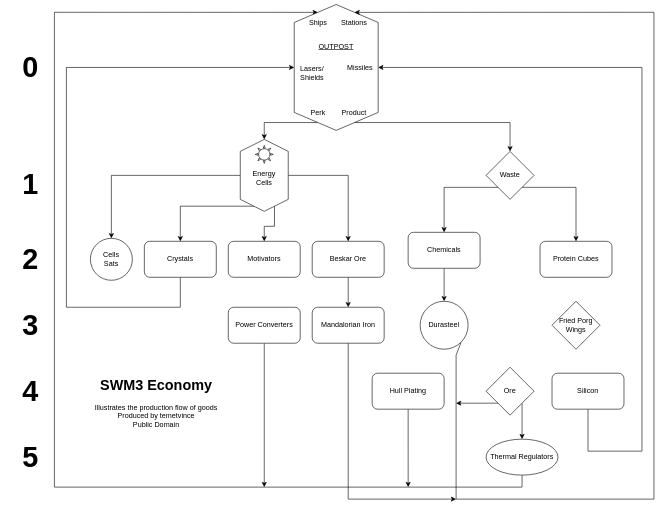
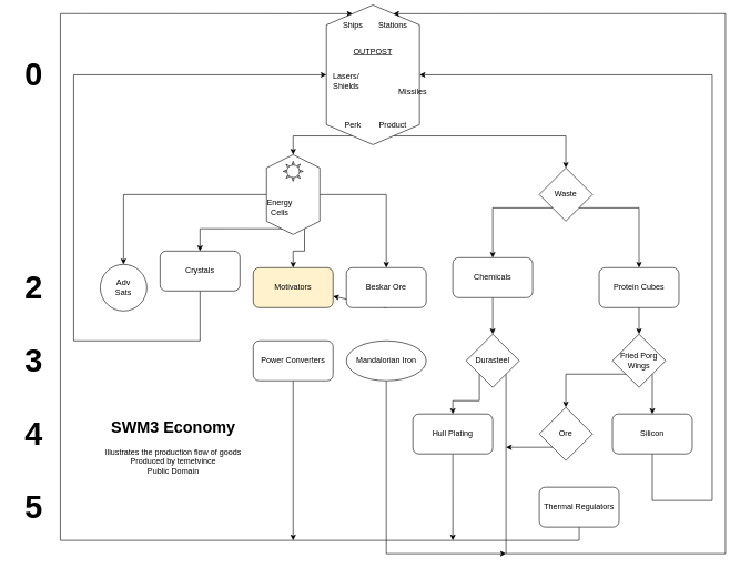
  <mxCell id="0" />
  <mxCell id="1" parent="0" />
  <mxCell id="2" style="edgeStyle=none;rounded=0;orthogonalLoop=1;jettySize=auto;html=1;exitX=0.5;exitY=1;exitDx=0;exitDy=0;entryX=0.5;entryY=1;entryDx=0;entryDy=0;" parent="1" source="3" target="23" edge="1"><mxGeometry relative="1" as="geometry"><Array as="points"><mxPoint x="300" y="512" /><mxPoint x="110" y="512" /><mxPoint x="110" y="112" /></Array></mxGeometry></mxCell>
- <mxCell id="3" value="Crystals" style="rounded=1;whiteSpace=wrap;html=1;" parent="1" vertex="1"><mxGeometry x="240" y="402" width="120" height="60" as="geometry" /></mxCell>
- <mxCell id="4" value="Motivators" style="rounded=1;whiteSpace=wrap;html=1;" parent="1" vertex="1"><mxGeometry x="380" y="402" width="120" height="60" as="geometry" /></mxCell>
- <mxCell id="5" style="edgeStyle=none;rounded=0;orthogonalLoop=1;jettySize=auto;html=1;exitX=0.5;exitY=1;exitDx=0;exitDy=0;entryX=0.5;entryY=0;entryDx=0;entryDy=0;" parent="1" source="6" target="12" edge="1"><mxGeometry relative="1" as="geometry" /></mxCell>
+ <mxCell id="3" value="Crystals" style="rounded=1;whiteSpace=wrap;html=1;" parent="1" vertex="1"><mxGeometry x="240" y="377" width="120" height="60" as="geometry" /></mxCell>
+ <mxCell id="4" value="Motivators" style="rounded=1;whiteSpace=wrap;html=1;fillColor=#fff2cc;" parent="1" vertex="1"><mxGeometry x="380" y="402" width="120" height="60" as="geometry" /></mxCell>
+ <mxCell id="5" style="edgeStyle=none;rounded=0;orthogonalLoop=1;jettySize=auto;html=1;exitX=0.5;exitY=1;exitDx=0;exitDy=0;" parent="1" source="6" target="4" edge="1"><mxGeometry relative="1" as="geometry" /></mxCell>
  <mxCell id="6" value="Beskar Ore" style="rounded=1;whiteSpace=wrap;html=1;" parent="1" vertex="1"><mxGeometry x="520" y="402" width="120" height="60" as="geometry" /></mxCell>
  <mxCell id="7" style="edgeStyle=orthogonalEdgeStyle;rounded=0;orthogonalLoop=1;jettySize=auto;html=1;exitX=0.5;exitY=1;exitDx=0;exitDy=0;entryX=0.5;entryY=0;entryDx=0;entryDy=0;" parent="1" source="8" target="40" edge="1"><mxGeometry relative="1" as="geometry"><mxPoint x="655" y="599.5" as="targetPoint" /></mxGeometry></mxCell>
  <mxCell id="8" value="Chemicals" style="rounded=1;whiteSpace=wrap;html=1;" parent="1" vertex="1"><mxGeometry x="680" y="387" width="120" height="60" as="geometry" /></mxCell>
+ <mxCell id="9" style="edgeStyle=orthogonalEdgeStyle;rounded=0;orthogonalLoop=1;jettySize=auto;html=1;exitX=0.5;exitY=1;exitDx=0;exitDy=0;entryX=0.5;entryY=0;entryDx=0;entryDy=0;" parent="1" source="10" target="34" edge="1"><mxGeometry relative="1" as="geometry"><mxPoint x="785" y="599.5" as="targetPoint" /></mxGeometry></mxCell>
  <mxCell id="10" value="Protein Cubes" style="rounded=1;whiteSpace=wrap;html=1;" parent="1" vertex="1"><mxGeometry x="900" y="402" width="120" height="60" as="geometry" /></mxCell>
  <mxCell id="11" style="edgeStyle=none;rounded=0;orthogonalLoop=1;jettySize=auto;html=1;exitX=0.5;exitY=1;exitDx=0;exitDy=0;" parent="1" source="12" edge="1"><mxGeometry relative="1" as="geometry"><mxPoint x="760" y="832" as="targetPoint" /><Array as="points"><mxPoint x="580" y="832" /></Array></mxGeometry></mxCell>
- <mxCell id="12" value="Mandalorian Iron" style="rounded=1;whiteSpace=wrap;html=1;" parent="1" vertex="1"><mxGeometry x="520" y="512" width="120" height="60" as="geometry" /></mxCell>
+ <mxCell id="12" value="Mandalorian Iron" style="ellipse;whiteSpace=wrap;html=1;" parent="1" vertex="1"><mxGeometry x="520" y="512" width="120" height="60" as="geometry" /></mxCell>
  <mxCell id="13" style="edgeStyle=none;rounded=0;orthogonalLoop=1;jettySize=auto;html=1;exitX=0.5;exitY=1;exitDx=0;exitDy=0;" parent="1" source="14" edge="1"><mxGeometry relative="1" as="geometry"><mxPoint x="440" y="812" as="targetPoint" /></mxGeometry></mxCell>
  <mxCell id="14" value="Power Converters" style="rounded=1;whiteSpace=wrap;html=1;" parent="1" vertex="1"><mxGeometry x="380" y="512" width="120" height="60" as="geometry" /></mxCell>
  <mxCell id="15" style="edgeStyle=none;rounded=0;orthogonalLoop=1;jettySize=auto;html=1;exitX=0.5;exitY=1;exitDx=0;exitDy=0;entryX=0.5;entryY=0;entryDx=0;entryDy=0;" parent="1" source="16" target="23" edge="1"><mxGeometry relative="1" as="geometry"><Array as="points"><mxPoint x="980" y="752" /><mxPoint x="1070" y="752" /><mxPoint x="1070" y="112" /></Array></mxGeometry></mxCell>
  <mxCell id="16" value="Silicon" style="rounded=1;whiteSpace=wrap;html=1;" parent="1" vertex="1"><mxGeometry x="920" y="622" width="120" height="60" as="geometry" /></mxCell>
  <mxCell id="17" style="edgeStyle=none;rounded=0;orthogonalLoop=1;jettySize=auto;html=1;exitX=0.5;exitY=1;exitDx=0;exitDy=0;" parent="1" source="18" edge="1"><mxGeometry relative="1" as="geometry"><mxPoint x="680.034" y="812" as="targetPoint" /></mxGeometry></mxCell>
  <mxCell id="18" value="Hull Plating" style="rounded=1;whiteSpace=wrap;html=1;" parent="1" vertex="1"><mxGeometry x="620" y="622" width="120" height="60" as="geometry" /></mxCell>
  <mxCell id="19" style="edgeStyle=none;rounded=0;orthogonalLoop=1;jettySize=auto;html=1;exitX=0.5;exitY=1;exitDx=0;exitDy=0;entryX=0;entryY=0.75;entryDx=0;entryDy=0;" parent="1" source="20" target="23" edge="1"><mxGeometry relative="1" as="geometry"><mxPoint x="440" y="812" as="targetPoint" /><Array as="points"><mxPoint x="870" y="812" /><mxPoint x="90" y="812" /><mxPoint x="90" y="20" /></Array></mxGeometry></mxCell>
- <mxCell id="20" value="Thermal Regulators" style="ellipse;whiteSpace=wrap;html=1;" parent="1" vertex="1"><mxGeometry x="810" y="732" width="120" height="60" as="geometry" /></mxCell>
+ <mxCell id="20" value="Thermal Regulators" style="rounded=1;whiteSpace=wrap;html=1;" parent="1" vertex="1"><mxGeometry x="810" y="732" width="120" height="60" as="geometry" /></mxCell>
  <mxCell id="21" style="edgeStyle=orthogonalEdgeStyle;rounded=0;orthogonalLoop=1;jettySize=auto;html=1;exitX=1;exitY=0.25;exitDx=0;exitDy=0;entryX=0.5;entryY=0;entryDx=0;entryDy=0;" parent="1" source="23" target="31" edge="1"><mxGeometry relative="1" as="geometry"><mxPoint x="720" y="312" as="targetPoint" /></mxGeometry></mxCell>
  <mxCell id="22" style="edgeStyle=orthogonalEdgeStyle;rounded=0;orthogonalLoop=1;jettySize=auto;html=1;exitX=1;exitY=0.75;exitDx=0;exitDy=0;entryX=0;entryY=0.5;entryDx=0;entryDy=0;" parent="1" source="23" target="28" edge="1"><mxGeometry relative="1" as="geometry" /></mxCell>
  <mxCell id="23" value="" style="shape=hexagon;perimeter=hexagonPerimeter2;whiteSpace=wrap;html=1;fixedSize=1;rotation=90;size=30;labelBorderColor=none;labelBackgroundColor=none;" parent="1" vertex="1"><mxGeometry x="455" y="42" width="210" height="140" as="geometry" /></mxCell>
  <mxCell id="24" style="edgeStyle=orthogonalEdgeStyle;rounded=0;orthogonalLoop=1;jettySize=auto;html=1;exitX=0.5;exitY=1;exitDx=0;exitDy=0;entryX=0.5;entryY=0;entryDx=0;entryDy=0;" parent="1" source="28" target="49" edge="1"><mxGeometry relative="1" as="geometry"><mxPoint x="160" y="402" as="targetPoint" /></mxGeometry></mxCell>
  <mxCell id="25" style="edgeStyle=orthogonalEdgeStyle;rounded=0;orthogonalLoop=1;jettySize=auto;html=1;exitX=1;exitY=0.75;exitDx=0;exitDy=0;entryX=0.5;entryY=0;entryDx=0;entryDy=0;" parent="1" source="28" target="3" edge="1"><mxGeometry relative="1" as="geometry" /></mxCell>
  <mxCell id="26" style="edgeStyle=orthogonalEdgeStyle;rounded=0;orthogonalLoop=1;jettySize=auto;html=1;exitX=1;exitY=0.25;exitDx=0;exitDy=0;entryX=0.5;entryY=0;entryDx=0;entryDy=0;" parent="1" source="28" target="4" edge="1"><mxGeometry relative="1" as="geometry" /></mxCell>
  <mxCell id="27" style="edgeStyle=orthogonalEdgeStyle;rounded=0;orthogonalLoop=1;jettySize=auto;html=1;exitX=0.5;exitY=0;exitDx=0;exitDy=0;entryX=0.5;entryY=0;entryDx=0;entryDy=0;" parent="1" source="28" target="6" edge="1"><mxGeometry relative="1" as="geometry" /></mxCell>
  <mxCell id="28" value="" style="shape=hexagon;perimeter=hexagonPerimeter2;whiteSpace=wrap;html=1;fixedSize=1;rotation=90;" parent="1" vertex="1"><mxGeometry x="380" y="252" width="120" height="80" as="geometry" /></mxCell>
  <mxCell id="29" style="edgeStyle=orthogonalEdgeStyle;rounded=0;orthogonalLoop=1;jettySize=auto;html=1;exitX=0;exitY=1;exitDx=0;exitDy=0;entryX=0.5;entryY=0;entryDx=0;entryDy=0;" parent="1" source="31" target="8" edge="1"><mxGeometry relative="1" as="geometry" /></mxCell>
  <mxCell id="30" style="edgeStyle=orthogonalEdgeStyle;rounded=0;orthogonalLoop=1;jettySize=auto;html=1;exitX=1;exitY=1;exitDx=0;exitDy=0;entryX=0.5;entryY=0;entryDx=0;entryDy=0;" parent="1" source="31" target="10" edge="1"><mxGeometry relative="1" as="geometry" /></mxCell>
  <mxCell id="31" value="Waste" style="rhombus;whiteSpace=wrap;html=1;" parent="1" vertex="1"><mxGeometry x="810" y="252" width="80" height="80" as="geometry" /></mxCell>
+ <mxCell id="32" style="edgeStyle=orthogonalEdgeStyle;rounded=0;orthogonalLoop=1;jettySize=auto;html=1;exitX=1;exitY=1;exitDx=0;exitDy=0;entryX=0.5;entryY=0;entryDx=0;entryDy=0;" parent="1" source="34" target="16" edge="1"><mxGeometry relative="1" as="geometry" /></mxCell>
+ <mxCell id="33" style="edgeStyle=orthogonalEdgeStyle;rounded=0;orthogonalLoop=1;jettySize=auto;html=1;exitX=0;exitY=1;exitDx=0;exitDy=0;entryX=0.5;entryY=0;entryDx=0;entryDy=0;" parent="1" source="34" target="37" edge="1"><mxGeometry relative="1" as="geometry" /></mxCell>
  <mxCell id="34" value="Fried Porg Wings" style="rhombus;whiteSpace=wrap;html=1;" parent="1" vertex="1"><mxGeometry x="920" y="502" width="80" height="80" as="geometry" /></mxCell>
- <mxCell id="35" style="edgeStyle=orthogonalEdgeStyle;rounded=0;orthogonalLoop=1;jettySize=auto;html=1;exitX=1;exitY=1;exitDx=0;exitDy=0;entryX=0.5;entryY=0;entryDx=0;entryDy=0;" parent="1" source="37" target="20" edge="1"><mxGeometry relative="1" as="geometry" /></mxCell>
  <mxCell id="36" style="edgeStyle=none;rounded=0;orthogonalLoop=1;jettySize=auto;html=1;exitX=0;exitY=1;exitDx=0;exitDy=0;" parent="1" source="37" edge="1"><mxGeometry relative="1" as="geometry"><mxPoint x="760" y="672" as="targetPoint" /><Array as="points"><mxPoint x="780" y="672" /></Array></mxGeometry></mxCell>
  <mxCell id="37" value="Ore" style="rhombus;whiteSpace=wrap;html=1;" parent="1" vertex="1"><mxGeometry x="810" y="612" width="80" height="80" as="geometry" /></mxCell>
+ <mxCell id="38" style="edgeStyle=orthogonalEdgeStyle;rounded=0;orthogonalLoop=1;jettySize=auto;html=1;exitX=0;exitY=1;exitDx=0;exitDy=0;entryX=0.5;entryY=0;entryDx=0;entryDy=0;" parent="1" source="40" target="18" edge="1"><mxGeometry relative="1" as="geometry" /></mxCell>
  <mxCell id="39" style="edgeStyle=none;rounded=0;orthogonalLoop=1;jettySize=auto;html=1;exitX=1;exitY=1;exitDx=0;exitDy=0;entryX=0;entryY=0.25;entryDx=0;entryDy=0;" parent="1" source="40" target="23" edge="1"><mxGeometry relative="1" as="geometry"><Array as="points"><mxPoint x="760" y="592" /><mxPoint x="760" y="642" /><mxPoint x="760" y="832" /><mxPoint x="1090" y="832" /><mxPoint x="1090" y="20" /></Array></mxGeometry></mxCell>
- <mxCell id="40" value="Durasteel" style="ellipse;whiteSpace=wrap;html=1;" parent="1" vertex="1"><mxGeometry x="700" y="502" width="80" height="80" as="geometry" /></mxCell>
- <mxCell id="41" value="Energy&lt;br&gt;Cells" style="text;html=1;strokeColor=none;fillColor=none;align=center;verticalAlign=middle;whiteSpace=wrap;rounded=0;" parent="1" vertex="1"><mxGeometry x="410" y="282" width="60" height="30" as="geometry" /></mxCell>
+ <mxCell id="40" value="Durasteel" style="rhombus;whiteSpace=wrap;html=1;" parent="1" vertex="1"><mxGeometry x="700" y="502" width="80" height="80" as="geometry" /></mxCell>
+ <mxCell id="41" value="Energy&lt;br&gt;Cells" style="text;html=1;strokeColor=none;fillColor=none;align=center;verticalAlign=middle;whiteSpace=wrap;rounded=0;" parent="1" vertex="1"><mxGeometry x="390" y="297" width="60" height="30" as="geometry" /></mxCell>
  <mxCell id="42" value="OUTPOST" style="text;html=1;strokeColor=none;fillColor=none;align=center;verticalAlign=middle;whiteSpace=wrap;rounded=0;fontStyle=4" parent="1" vertex="1"><mxGeometry x="530" y="62" width="60" height="30" as="geometry" /></mxCell>
  <mxCell id="43" value="Ships" style="text;html=1;strokeColor=none;fillColor=none;align=center;verticalAlign=middle;whiteSpace=wrap;rounded=0;" parent="1" vertex="1"><mxGeometry x="500" y="22" width="60" height="30" as="geometry" /></mxCell>
  <mxCell id="44" value="Stations" style="text;html=1;strokeColor=none;fillColor=none;align=center;verticalAlign=middle;whiteSpace=wrap;rounded=0;" parent="1" vertex="1"><mxGeometry x="560" y="22" width="60" height="30" as="geometry" /></mxCell>
- <mxCell id="45" value="Missiles" style="text;html=1;strokeColor=none;fillColor=none;align=center;verticalAlign=middle;whiteSpace=wrap;rounded=0;" parent="1" vertex="1"><mxGeometry x="570" y="97" width="60" height="30" as="geometry" /></mxCell>
+ <mxCell id="45" value="Missiles" style="text;html=1;strokeColor=none;fillColor=none;align=center;verticalAlign=middle;whiteSpace=wrap;rounded=0;" parent="1" vertex="1"><mxGeometry x="590" y="122" width="60" height="30" as="geometry" /></mxCell>
  <mxCell id="46" value="Lasers/&lt;br&gt;Shields" style="text;html=1;strokeColor=none;fillColor=none;align=center;verticalAlign=middle;whiteSpace=wrap;rounded=0;" parent="1" vertex="1"><mxGeometry x="490" y="107" width="60" height="30" as="geometry" /></mxCell>
  <mxCell id="47" value="Perk" style="text;html=1;strokeColor=none;fillColor=none;align=center;verticalAlign=middle;whiteSpace=wrap;rounded=0;" parent="1" vertex="1"><mxGeometry x="500" y="172" width="60" height="30" as="geometry" /></mxCell>
  <mxCell id="48" value="Product" style="text;html=1;strokeColor=none;fillColor=none;align=center;verticalAlign=middle;whiteSpace=wrap;rounded=0;" parent="1" vertex="1"><mxGeometry x="560" y="172" width="60" height="30" as="geometry" /></mxCell>
- <mxCell id="49" value="Cells&lt;br&gt;Sats" style="ellipse;whiteSpace=wrap;html=1;aspect=fixed;" parent="1" vertex="1"><mxGeometry x="150" y="397" width="70" height="70" as="geometry" /></mxCell>
+ <mxCell id="49" value="Adv&lt;br&gt;Sats" style="ellipse;whiteSpace=wrap;html=1;aspect=fixed;" parent="1" vertex="1"><mxGeometry x="150" y="397" width="70" height="70" as="geometry" /></mxCell>
  <mxCell id="50" value="&lt;h1&gt;SWM3 Economy&lt;br&gt;&lt;/h1&gt;&lt;div&gt;Illustrates the production flow of goods&lt;br&gt;Produced by temetvince&lt;/div&gt;&lt;div&gt;Public Domain&lt;/div&gt;" style="text;html=1;strokeColor=none;fillColor=none;spacing=5;spacingTop=-20;whiteSpace=wrap;overflow=hidden;rounded=0;labelBackgroundColor=none;labelBorderColor=none;align=center;" parent="1" vertex="1"><mxGeometry x="140" y="622" width="240" height="120" as="geometry" /></mxCell>
  <mxCell id="51" value="" style="verticalLabelPosition=bottom;verticalAlign=top;html=1;shape=mxgraph.basic.sun;labelBackgroundColor=none;labelBorderColor=none;" parent="1" vertex="1"><mxGeometry x="425" y="242" width="30" height="30" as="geometry" /></mxCell>
- <mxCell id="52" value="1" style="text;html=1;strokeColor=none;fillColor=none;align=center;verticalAlign=middle;whiteSpace=wrap;rounded=0;labelBackgroundColor=none;labelBorderColor=none;fontStyle=1;horizontal=1;fontSize=48;" parent="1" vertex="1"><mxGeometry x="20" y="292" width="60" height="30" as="geometry" /></mxCell>
  <mxCell id="53" value="2" style="text;html=1;strokeColor=none;fillColor=none;align=center;verticalAlign=middle;whiteSpace=wrap;rounded=0;labelBackgroundColor=none;labelBorderColor=none;fontStyle=1;horizontal=1;fontSize=48;" parent="1" vertex="1"><mxGeometry x="20" y="417" width="60" height="30" as="geometry" /></mxCell>
  <mxCell id="54" value="3" style="text;html=1;strokeColor=none;fillColor=none;align=center;verticalAlign=middle;whiteSpace=wrap;rounded=0;labelBackgroundColor=none;labelBorderColor=none;fontStyle=1;horizontal=1;fontSize=48;" parent="1" vertex="1"><mxGeometry x="20" y="527" width="60" height="30" as="geometry" /></mxCell>
  <mxCell id="55" value="4" style="text;html=1;strokeColor=none;fillColor=none;align=center;verticalAlign=middle;whiteSpace=wrap;rounded=0;labelBackgroundColor=none;labelBorderColor=none;fontStyle=1;horizontal=1;fontSize=48;" parent="1" vertex="1"><mxGeometry x="20" y="637" width="60" height="30" as="geometry" /></mxCell>
  <mxCell id="56" value="5" style="text;html=1;strokeColor=none;fillColor=none;align=center;verticalAlign=middle;whiteSpace=wrap;rounded=0;labelBackgroundColor=none;labelBorderColor=none;fontStyle=1;horizontal=1;fontSize=48;" parent="1" vertex="1"><mxGeometry x="20" y="747" width="60" height="30" as="geometry" /></mxCell>
  <mxCell id="57" value="0" style="text;html=1;strokeColor=none;fillColor=none;align=center;verticalAlign=middle;whiteSpace=wrap;rounded=0;labelBackgroundColor=none;labelBorderColor=none;fontStyle=1;horizontal=1;fontSize=48;" parent="1" vertex="1"><mxGeometry x="20" y="97" width="60" height="30" as="geometry" /></mxCell>
